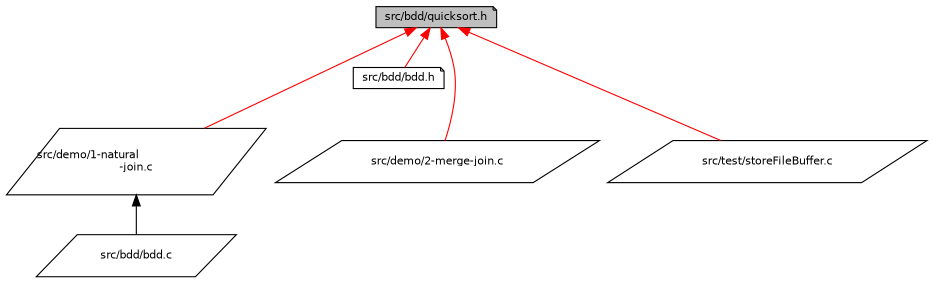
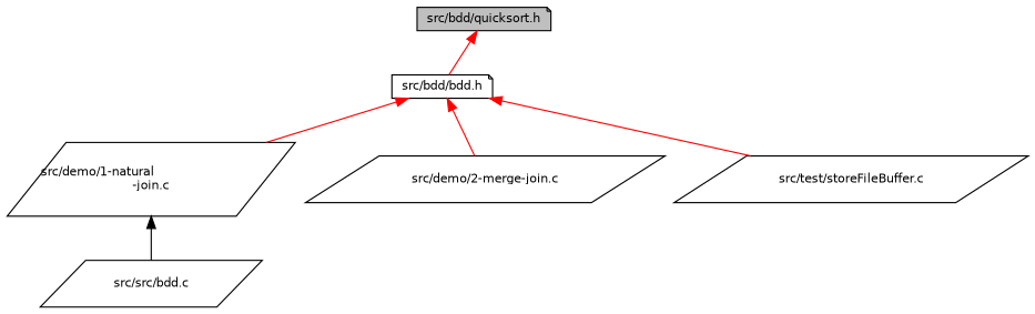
  digraph {
    node [color=black fillcolor=white fontname=Helvetica fontsize=10 shape=parallelogram style=filled]
    edge [color=red dir=back fontname=Helvetica fontsize=10 labelfontname=Helvetica labelfontsize=10 style=solid]
    n1 [fillcolor=grey75 fontcolor=black height=0.2 label="src/bdd/quicksort.h" shape=note width=0.4]
    n2 [height=0.2 label="src/bdd/bdd.h" shape=note width=0.4]
    n3 [height=0.2 label="src/demo/1-natural\l-join.c" width=0.4]
    n4 [height=0.2 label="src/demo/2-merge-join.c" width=0.4]
    n5 [height=0.2 label="src/test/storeFileBuffer.c" width=0.4]
-   n6 [height=0.2 label="src/bdd/bdd.c" width=0.4]
+   n6 [height=0.2 label="src/src/bdd.c" width=0.4]
    n1 -> n2
-   n1 -> n3
-   n1 -> n4
-   n1 -> n5
+   n2 -> n3
+   n2 -> n4
+   n2 -> n5
    n3 -> n6 [color=black]
  }
